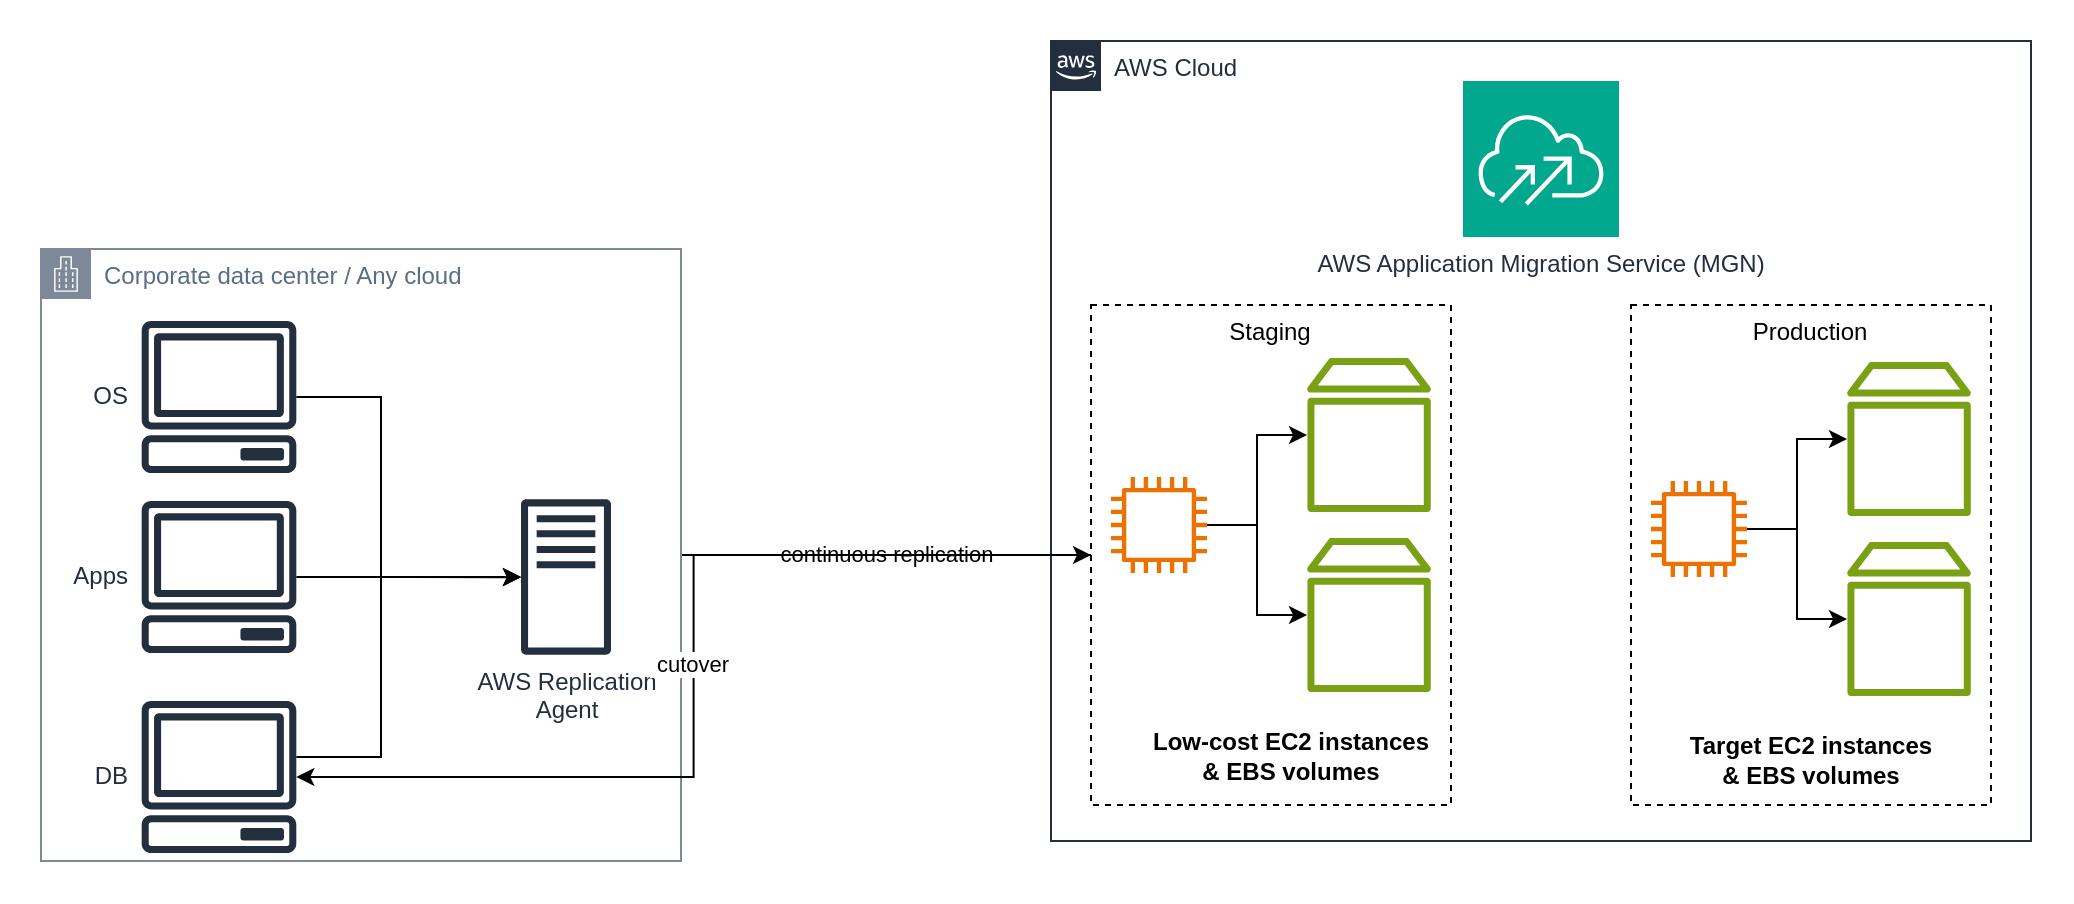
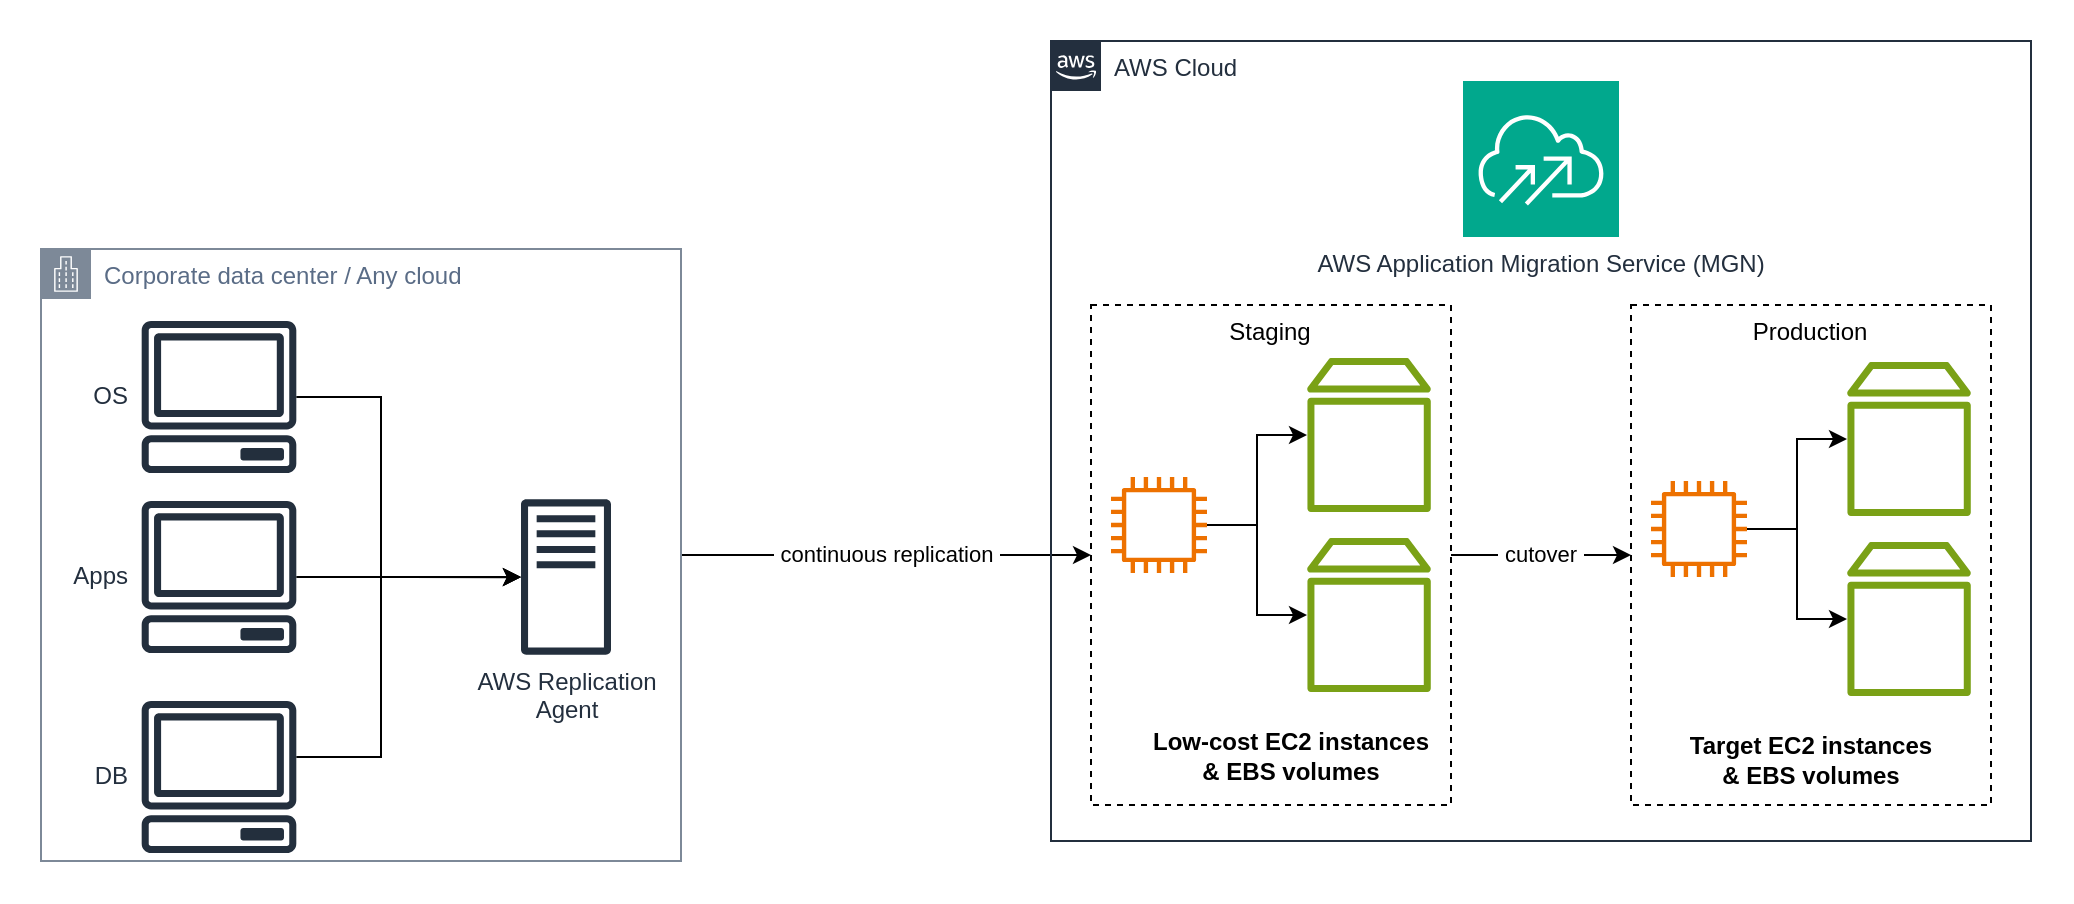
  <mxCell id="0" />
  <mxCell id="1" parent="0" />
  <mxCell id="2" value="&amp;nbsp;continuous replication&amp;nbsp;" style="edgeStyle=orthogonalEdgeStyle;rounded=0;orthogonalLoop=1;jettySize=auto;html=1;entryX=0;entryY=0.5;entryDx=0;entryDy=0;" edge="1" parent="1" source="3" target="12"><mxGeometry relative="1" as="geometry" /></mxCell>
  <mxCell id="3" value="Corporate data center / Any cloud" style="points=[[0,0],[0.25,0],[0.5,0],[0.75,0],[1,0],[1,0.25],[1,0.5],[1,0.75],[1,1],[0.75,1],[0.5,1],[0.25,1],[0,1],[0,0.75],[0,0.5],[0,0.25]];outlineConnect=0;gradientColor=none;html=1;whiteSpace=wrap;fontSize=12;fontStyle=0;container=1;pointerEvents=0;collapsible=0;recursiveResize=0;shape=mxgraph.aws4.group;grIcon=mxgraph.aws4.group_corporate_data_center;strokeColor=#7D8998;fillColor=none;verticalAlign=top;align=left;spacingLeft=30;fontColor=#5A6C86;dashed=0;" vertex="1" parent="1"><mxGeometry x="20" y="124" width="320" height="306" as="geometry" /></mxCell>
  <mxCell id="4" style="edgeStyle=orthogonalEdgeStyle;rounded=0;orthogonalLoop=1;jettySize=auto;html=1;" edge="1" parent="3" source="5" target="10"><mxGeometry relative="1" as="geometry"><Array as="points"><mxPoint x="170" y="254" /><mxPoint x="170" y="164" /></Array></mxGeometry></mxCell>
  <mxCell id="5" value="DB" style="sketch=0;outlineConnect=0;fontColor=#232F3E;gradientColor=none;fillColor=#232F3D;strokeColor=none;dashed=0;verticalLabelPosition=middle;verticalAlign=middle;align=right;html=1;fontSize=12;fontStyle=0;aspect=fixed;pointerEvents=1;shape=mxgraph.aws4.client;labelPosition=left;spacingRight=5;" vertex="1" parent="3"><mxGeometry x="50" y="226" width="78" height="76" as="geometry" /></mxCell>
  <mxCell id="6" style="edgeStyle=orthogonalEdgeStyle;rounded=0;orthogonalLoop=1;jettySize=auto;html=1;" edge="1" parent="3" source="7" target="10"><mxGeometry relative="1" as="geometry" /></mxCell>
  <mxCell id="7" value="Apps" style="sketch=0;outlineConnect=0;fontColor=#232F3E;gradientColor=none;fillColor=#232F3D;strokeColor=none;dashed=0;verticalLabelPosition=middle;verticalAlign=middle;align=right;html=1;fontSize=12;fontStyle=0;aspect=fixed;pointerEvents=1;shape=mxgraph.aws4.client;labelPosition=left;spacingRight=5;" vertex="1" parent="3"><mxGeometry x="50" y="126" width="78" height="76" as="geometry" /></mxCell>
  <mxCell id="8" style="edgeStyle=orthogonalEdgeStyle;rounded=0;orthogonalLoop=1;jettySize=auto;html=1;" edge="1" parent="3" source="9" target="10"><mxGeometry relative="1" as="geometry"><Array as="points"><mxPoint x="170" y="74" /><mxPoint x="170" y="164" /></Array></mxGeometry></mxCell>
  <mxCell id="9" value="OS" style="sketch=0;outlineConnect=0;fontColor=#232F3E;gradientColor=none;fillColor=#232F3D;strokeColor=none;dashed=0;verticalLabelPosition=middle;verticalAlign=middle;align=right;html=1;fontSize=12;fontStyle=0;aspect=fixed;pointerEvents=1;shape=mxgraph.aws4.client;labelPosition=left;spacingRight=5;" vertex="1" parent="3"><mxGeometry x="50" y="36" width="78" height="76" as="geometry" /></mxCell>
  <mxCell id="10" value="AWS Replication&lt;div&gt;Agent&lt;/div&gt;" style="sketch=0;outlineConnect=0;fontColor=#232F3E;gradientColor=none;fillColor=#232F3D;strokeColor=none;dashed=0;verticalLabelPosition=bottom;verticalAlign=top;align=center;html=1;fontSize=12;fontStyle=0;aspect=fixed;pointerEvents=1;shape=mxgraph.aws4.traditional_server;" vertex="1" parent="3"><mxGeometry x="240" y="125" width="45" height="78" as="geometry" /></mxCell>
  <mxCell id="11" value="AWS Cloud" style="points=[[0,0],[0.25,0],[0.5,0],[0.75,0],[1,0],[1,0.25],[1,0.5],[1,0.75],[1,1],[0.75,1],[0.5,1],[0.25,1],[0,1],[0,0.75],[0,0.5],[0,0.25]];outlineConnect=0;gradientColor=none;html=1;whiteSpace=wrap;fontSize=12;fontStyle=0;container=1;pointerEvents=0;collapsible=0;recursiveResize=0;shape=mxgraph.aws4.group;grIcon=mxgraph.aws4.group_aws_cloud_alt;strokeColor=#232F3E;fillColor=none;verticalAlign=top;align=left;spacingLeft=30;fontColor=#232F3E;dashed=0;" vertex="1" parent="1"><mxGeometry x="525" y="20" width="490" height="400" as="geometry" /></mxCell>
  <mxCell id="12" value="Staging" style="rounded=0;whiteSpace=wrap;html=1;fillColor=none;dashed=1;verticalAlign=top;" vertex="1" parent="11"><mxGeometry x="20" y="132" width="180" height="250" as="geometry" /></mxCell>
  <mxCell id="13" style="edgeStyle=orthogonalEdgeStyle;rounded=0;orthogonalLoop=1;jettySize=auto;html=1;" edge="1" parent="11" source="15" target="16"><mxGeometry relative="1" as="geometry" /></mxCell>
  <mxCell id="14" style="edgeStyle=orthogonalEdgeStyle;rounded=0;orthogonalLoop=1;jettySize=auto;html=1;" edge="1" parent="11" source="15" target="17"><mxGeometry relative="1" as="geometry" /></mxCell>
  <mxCell id="15" value="" style="sketch=0;outlineConnect=0;fontColor=#232F3E;gradientColor=none;fillColor=#ED7100;strokeColor=none;dashed=0;verticalLabelPosition=bottom;verticalAlign=top;align=center;html=1;fontSize=12;fontStyle=0;aspect=fixed;pointerEvents=1;shape=mxgraph.aws4.instance2;" vertex="1" parent="11"><mxGeometry x="30" y="218" width="48" height="48" as="geometry" /></mxCell>
  <mxCell id="16" value="" style="sketch=0;outlineConnect=0;fontColor=#232F3E;gradientColor=none;fillColor=#7AA116;strokeColor=none;dashed=0;verticalLabelPosition=bottom;verticalAlign=top;align=center;html=1;fontSize=12;fontStyle=0;aspect=fixed;pointerEvents=1;shape=mxgraph.aws4.volume;" vertex="1" parent="11"><mxGeometry x="128" y="158" width="62" height="78" as="geometry" /></mxCell>
  <mxCell id="17" value="" style="sketch=0;outlineConnect=0;fontColor=#232F3E;gradientColor=none;fillColor=#7AA116;strokeColor=none;dashed=0;verticalLabelPosition=bottom;verticalAlign=top;align=center;html=1;fontSize=12;fontStyle=0;aspect=fixed;pointerEvents=1;shape=mxgraph.aws4.volume;" vertex="1" parent="11"><mxGeometry x="128" y="248" width="62" height="78" as="geometry" /></mxCell>
  <mxCell id="18" value="Low-cost EC2 instances&lt;div&gt;&amp;amp; EBS volumes&lt;/div&gt;" style="text;html=1;align=center;verticalAlign=middle;resizable=0;points=[];autosize=1;strokeColor=none;fillColor=none;fontStyle=1" vertex="1" parent="11"><mxGeometry x="45" y="338" width="150" height="40" as="geometry" /></mxCell>
  <mxCell id="19" value="Production" style="rounded=0;whiteSpace=wrap;html=1;fillColor=none;dashed=1;verticalAlign=top;" vertex="1" parent="11"><mxGeometry x="290" y="132" width="180" height="250" as="geometry" /></mxCell>
  <mxCell id="20" style="edgeStyle=orthogonalEdgeStyle;rounded=0;orthogonalLoop=1;jettySize=auto;html=1;" edge="1" parent="11" source="22" target="23"><mxGeometry relative="1" as="geometry" /></mxCell>
  <mxCell id="21" style="edgeStyle=orthogonalEdgeStyle;rounded=0;orthogonalLoop=1;jettySize=auto;html=1;" edge="1" parent="11" source="22" target="24"><mxGeometry relative="1" as="geometry" /></mxCell>
  <mxCell id="22" value="" style="sketch=0;outlineConnect=0;fontColor=#232F3E;gradientColor=none;fillColor=#ED7100;strokeColor=none;dashed=0;verticalLabelPosition=bottom;verticalAlign=top;align=center;html=1;fontSize=12;fontStyle=0;aspect=fixed;pointerEvents=1;shape=mxgraph.aws4.instance2;" vertex="1" parent="11"><mxGeometry x="300" y="220" width="48" height="48" as="geometry" /></mxCell>
  <mxCell id="23" value="" style="sketch=0;outlineConnect=0;fontColor=#232F3E;gradientColor=none;fillColor=#7AA116;strokeColor=none;dashed=0;verticalLabelPosition=bottom;verticalAlign=top;align=center;html=1;fontSize=12;fontStyle=0;aspect=fixed;pointerEvents=1;shape=mxgraph.aws4.volume;" vertex="1" parent="11"><mxGeometry x="398" y="160" width="62" height="78" as="geometry" /></mxCell>
  <mxCell id="24" value="" style="sketch=0;outlineConnect=0;fontColor=#232F3E;gradientColor=none;fillColor=#7AA116;strokeColor=none;dashed=0;verticalLabelPosition=bottom;verticalAlign=top;align=center;html=1;fontSize=12;fontStyle=0;aspect=fixed;pointerEvents=1;shape=mxgraph.aws4.volume;" vertex="1" parent="11"><mxGeometry x="398" y="250" width="62" height="78" as="geometry" /></mxCell>
  <mxCell id="25" value="Target EC2 instances&lt;div&gt;&amp;amp; EBS volumes&lt;/div&gt;" style="text;html=1;align=center;verticalAlign=middle;resizable=0;points=[];autosize=1;strokeColor=none;fillColor=none;fontStyle=1" vertex="1" parent="11"><mxGeometry x="310" y="340" width="140" height="40" as="geometry" /></mxCell>
- <mxCell id="26" value="&amp;nbsp;cutover&amp;nbsp;" style="edgeStyle=orthogonalEdgeStyle;rounded=0;orthogonalLoop=1;jettySize=auto;html=1;" edge="1" parent="11" source="12" target="5"><mxGeometry relative="1" as="geometry" /></mxCell>
+ <mxCell id="26" value="&amp;nbsp;cutover&amp;nbsp;" style="edgeStyle=orthogonalEdgeStyle;rounded=0;orthogonalLoop=1;jettySize=auto;html=1;entryX=0;entryY=0.5;entryDx=0;entryDy=0;" edge="1" parent="11" source="12" target="19"><mxGeometry relative="1" as="geometry" /></mxCell>
  <mxCell id="27" value="AWS Application Migration Service (MGN)" style="sketch=0;points=[[0,0,0],[0.25,0,0],[0.5,0,0],[0.75,0,0],[1,0,0],[0,1,0],[0.25,1,0],[0.5,1,0],[0.75,1,0],[1,1,0],[0,0.25,0],[0,0.5,0],[0,0.75,0],[1,0.25,0],[1,0.5,0],[1,0.75,0]];outlineConnect=0;fontColor=#232F3E;fillColor=#01A88D;strokeColor=#ffffff;dashed=0;verticalLabelPosition=bottom;verticalAlign=top;align=center;html=1;fontSize=12;fontStyle=0;aspect=fixed;shape=mxgraph.aws4.resourceIcon;resIcon=mxgraph.aws4.cloudendure_migration;" vertex="1" parent="11"><mxGeometry x="206" y="20" width="78" height="78" as="geometry" /></mxCell>
